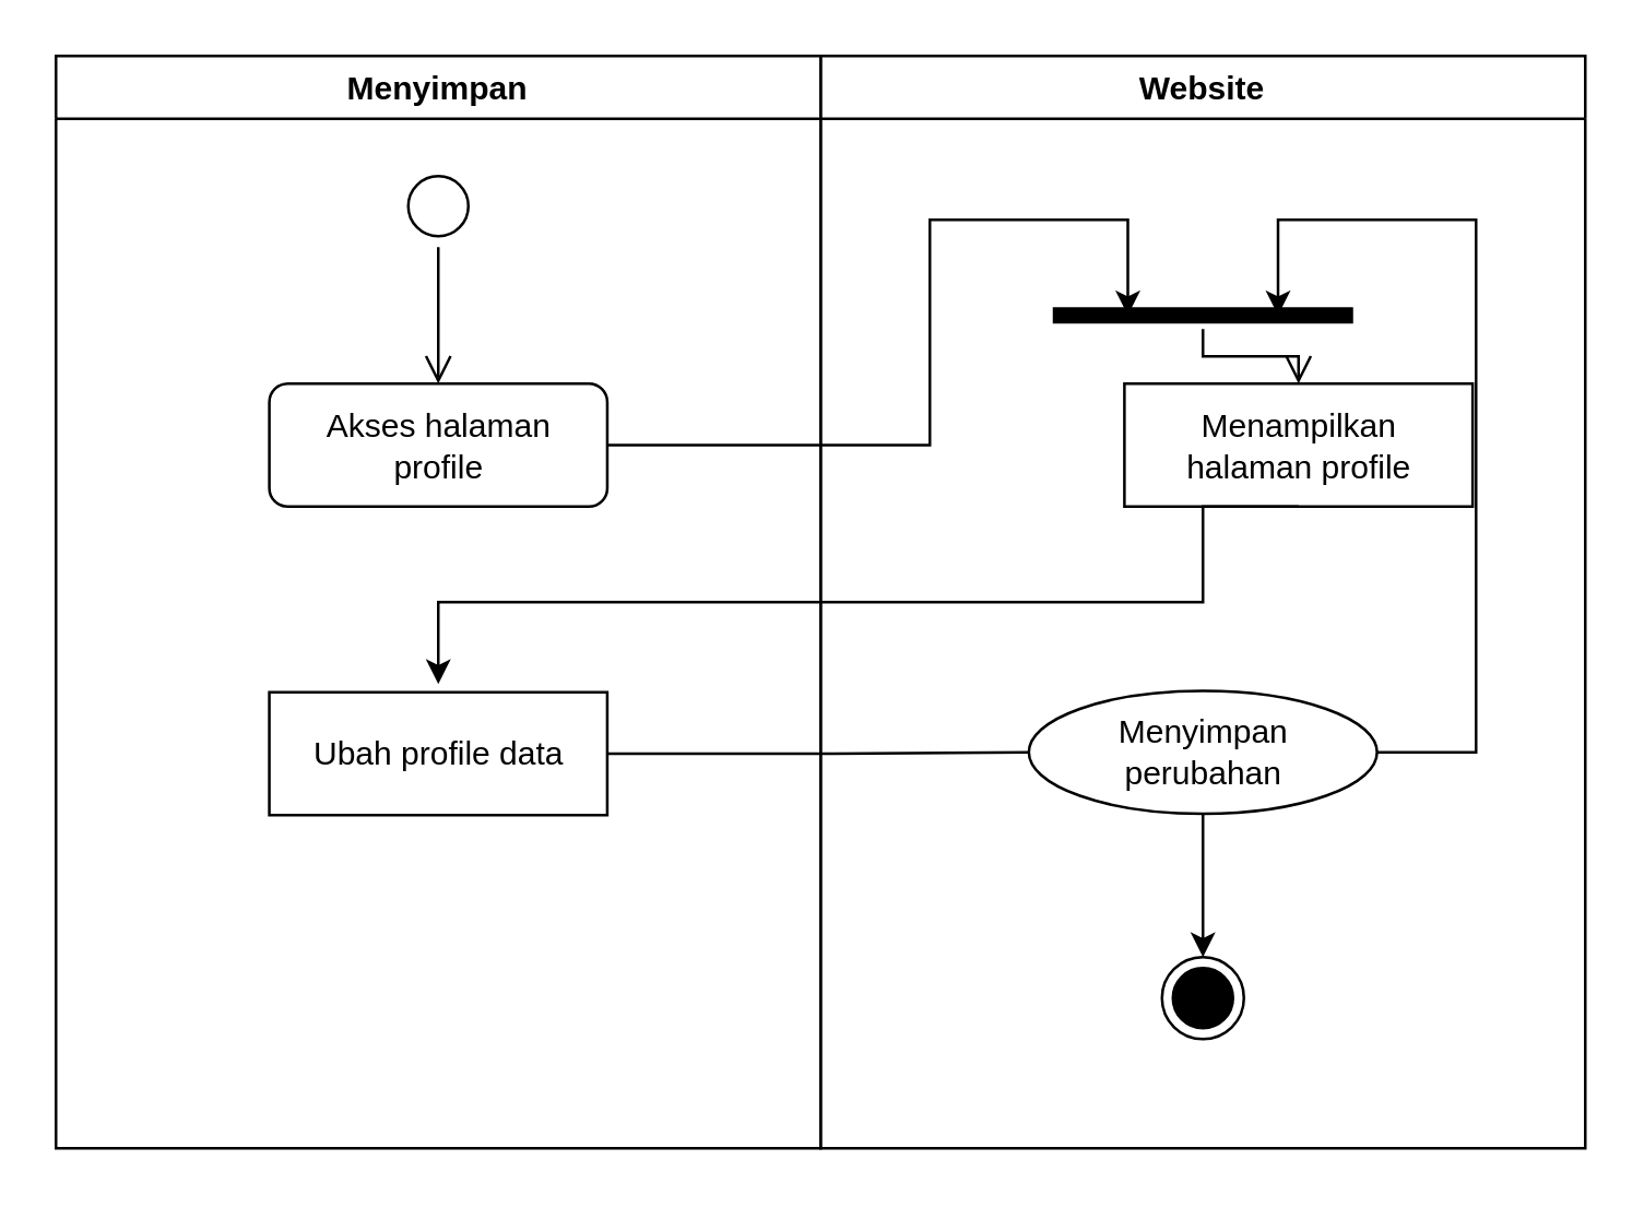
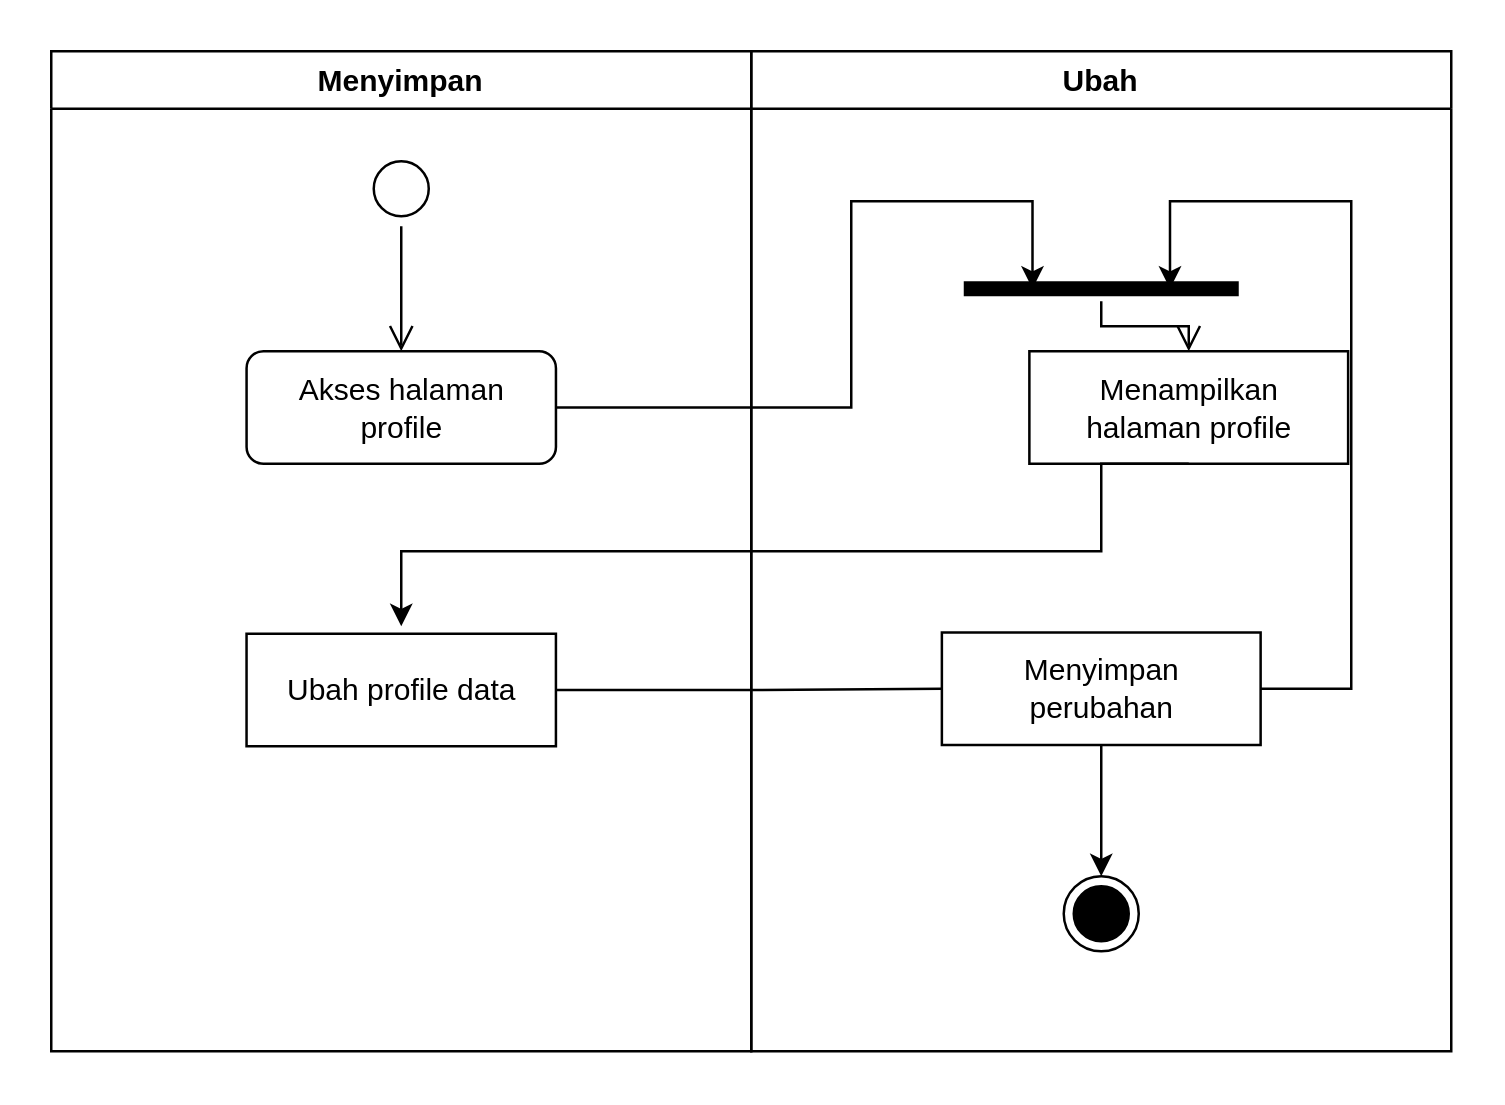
  <mxCell id="0" />
  <mxCell id="1" parent="0" />
- <mxCell id="2" value="Website" style="swimlane;fillColor=none;" parent="1" vertex="1"><mxGeometry x="300" y="20" width="280" height="400" as="geometry" /></mxCell>
+ <mxCell id="2" value="Ubah" style="swimlane;fillColor=none;" parent="1" vertex="1"><mxGeometry x="300" y="20" width="280" height="400" as="geometry" /></mxCell>
  <mxCell id="3" value="Menampilkan&lt;br&gt;halaman profile" style="html=1;strokeColor=#000000;fillColor=default;" parent="2" vertex="1"><mxGeometry x="111.25" y="120" width="127.5" height="45" as="geometry" /></mxCell>
  <mxCell id="4" value="" style="ellipse;html=1;shape=endState;fillColor=#000000;strokeColor=#000000;" parent="2" vertex="1"><mxGeometry x="125" y="330" width="30" height="30" as="geometry" /></mxCell>
  <mxCell id="5" style="edgeStyle=orthogonalEdgeStyle;rounded=0;orthogonalLoop=1;jettySize=auto;html=1;exitX=0.5;exitY=1;exitDx=0;exitDy=0;" parent="2" source="7" target="4" edge="1"><mxGeometry relative="1" as="geometry" /></mxCell>
  <mxCell id="6" style="edgeStyle=orthogonalEdgeStyle;rounded=0;orthogonalLoop=1;jettySize=auto;html=1;exitX=1;exitY=0.5;exitDx=0;exitDy=0;entryX=0.75;entryY=0.5;entryDx=0;entryDy=0;entryPerimeter=0;" parent="2" source="7" target="8" edge="1"><mxGeometry relative="1" as="geometry"><Array as="points"><mxPoint x="240" y="255" /><mxPoint x="240" y="60" /><mxPoint x="167" y="60" /></Array></mxGeometry></mxCell>
- <mxCell id="7" value="Menyimpan&lt;br&gt;perubahan" style="ellipse;html=1;strokeColor=#000000;fillColor=default;" parent="2" vertex="1"><mxGeometry x="76.25" y="232.5" width="127.5" height="45" as="geometry" /></mxCell>
+ <mxCell id="7" value="Menyimpan&lt;br&gt;perubahan" style="html=1;strokeColor=#000000;fillColor=default;" parent="2" vertex="1"><mxGeometry x="76.25" y="232.5" width="127.5" height="45" as="geometry" /></mxCell>
  <mxCell id="8" value="" style="shape=line;html=1;strokeWidth=6;strokeColor=#000000;" parent="2" vertex="1"><mxGeometry x="85" y="90" width="110" height="10" as="geometry" /></mxCell>
  <mxCell id="9" value="" style="edgeStyle=orthogonalEdgeStyle;html=1;verticalAlign=bottom;endArrow=open;endSize=8;strokeColor=#000000;rounded=0;entryX=0.5;entryY=0;entryDx=0;entryDy=0;" parent="2" source="8" target="3" edge="1"><mxGeometry relative="1" as="geometry"><mxPoint x="105" y="80" as="targetPoint" /></mxGeometry></mxCell>
  <mxCell id="10" value="Menyimpan" style="swimlane;fillColor=none;startSize=23;" parent="1" vertex="1"><mxGeometry x="20" y="20" width="280" height="400" as="geometry" /></mxCell>
  <mxCell id="11" value="" style="ellipse;html=1;shape=startState;fillColor=default;strokeColor=#000000;" parent="10" vertex="1"><mxGeometry x="125" y="40" width="30" height="30" as="geometry" /></mxCell>
  <mxCell id="12" value="" style="edgeStyle=orthogonalEdgeStyle;html=1;verticalAlign=bottom;endArrow=open;endSize=8;strokeColor=#000000;rounded=0;" parent="10" source="11" edge="1"><mxGeometry relative="1" as="geometry"><mxPoint x="140" y="120" as="targetPoint" /></mxGeometry></mxCell>
  <mxCell id="13" value="Akses halaman&lt;br&gt;profile" style="html=1;strokeColor=#000000;fillColor=default;rounded=1;" parent="10" vertex="1"><mxGeometry x="78.13" y="120" width="123.75" height="45" as="geometry" /></mxCell>
  <mxCell id="14" value="Ubah profile data" style="html=1;strokeColor=#000000;fillColor=default;" parent="10" vertex="1"><mxGeometry x="78.12" y="233" width="123.75" height="45" as="geometry" /></mxCell>
  <mxCell id="15" style="edgeStyle=orthogonalEdgeStyle;rounded=0;orthogonalLoop=1;jettySize=auto;html=1;exitX=1;exitY=0.5;exitDx=0;exitDy=0;strokeColor=#000000;entryX=0.25;entryY=0.5;entryDx=0;entryDy=0;entryPerimeter=0;" parent="1" source="13" target="8" edge="1"><mxGeometry relative="1" as="geometry"><mxPoint x="420" y="85" as="targetPoint" /><Array as="points"><mxPoint x="340" y="162" /><mxPoint x="340" y="80" /><mxPoint x="413" y="80" /></Array></mxGeometry></mxCell>
  <mxCell id="16" style="edgeStyle=orthogonalEdgeStyle;rounded=0;orthogonalLoop=1;jettySize=auto;html=1;exitX=0.5;exitY=1;exitDx=0;exitDy=0;strokeColor=#000000;entryX=0.5;entryY=0;entryDx=0;entryDy=0;" parent="1" source="3" edge="1"><mxGeometry relative="1" as="geometry"><Array as="points"><mxPoint x="440" y="220" /><mxPoint x="160" y="220" /></Array><mxPoint x="159.995" y="250" as="targetPoint" /></mxGeometry></mxCell>
  <mxCell id="17" style="edgeStyle=orthogonalEdgeStyle;rounded=0;orthogonalLoop=1;jettySize=auto;html=1;exitX=1;exitY=0.5;exitDx=0;exitDy=0;entryX=0;entryY=0.5;entryDx=0;entryDy=0;endArrow=none;" parent="1" source="14" target="7" edge="1"><mxGeometry relative="1" as="geometry" /></mxCell>
